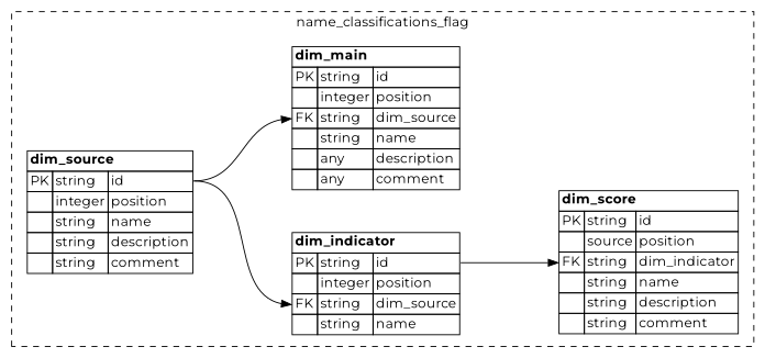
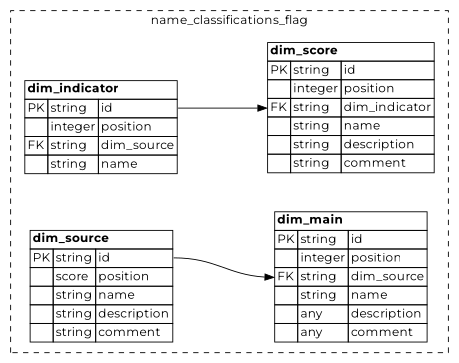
  digraph {
    constraint=true
    fontname=Montserrat
    nodesep=0.5
    rankdir=LR
    ranksep=1.2
    node [fontname=Montserrat shape=none]
    edge [dir=forward fontname=Montserrat headport=dim_source_left style=solid tailport=id_right]
    n1 [label=<<TABLE BORDER="0" CELLBORDER="1" CELLSPACING="0"> 	<TR><TD ALIGN="LEFT" PORT="pk" COLSPAN="3" ><B>dim_indicator</B> 	</TD></TR> 	<TR><TD ALIGN="LEFT" PORT="id_left">PK</TD> 		<TD ALIGN="LEFT">string</TD> 		<TD ALIGN="LEFT" PORT="id_right">id</TD> 	</TR> 	<TR><TD ALIGN="LEFT" PORT="position_left"></TD> 		<TD ALIGN="LEFT">integer</TD> 		<TD ALIGN="LEFT" PORT="position_right">position</TD> 	</TR> 	<TR><TD ALIGN="LEFT" PORT="dim_source_left">FK</TD> 		<TD ALIGN="LEFT">string</TD> 		<TD ALIGN="LEFT" PORT="dim_source_right">dim_source</TD> 	</TR> 	<TR><TD ALIGN="LEFT" PORT="name_left"></TD> 		<TD ALIGN="LEFT">string</TD> 		<TD ALIGN="LEFT" PORT="name_right">name</TD> 	</TR> </TABLE>>]
    n2 [label=<<TABLE BORDER="0" CELLBORDER="1" CELLSPACING="0"> 	<TR><TD ALIGN="LEFT" PORT="pk" COLSPAN="3" ><B>dim_main</B> 	</TD></TR> 	<TR><TD ALIGN="LEFT" PORT="id_left">PK</TD> 		<TD ALIGN="LEFT">string</TD> 		<TD ALIGN="LEFT" PORT="id_right">id</TD> 	</TR> 	<TR><TD ALIGN="LEFT" PORT="position_left"></TD> 		<TD ALIGN="LEFT">integer</TD> 		<TD ALIGN="LEFT" PORT="position_right">position</TD> 	</TR> 	<TR><TD ALIGN="LEFT" PORT="dim_source_left">FK</TD> 		<TD ALIGN="LEFT">string</TD> 		<TD ALIGN="LEFT" PORT="dim_source_right">dim_source</TD> 	</TR> 	<TR><TD ALIGN="LEFT" PORT="name_left"></TD> 		<TD ALIGN="LEFT">string</TD> 		<TD ALIGN="LEFT" PORT="name_right">name</TD> 	</TR> 	<TR><TD ALIGN="LEFT" PORT="description_left"></TD> 		<TD ALIGN="LEFT">any</TD> 		<TD ALIGN="LEFT" PORT="description_right">description</TD> 	</TR> 	<TR><TD ALIGN="LEFT" PORT="comment_left"></TD> 		<TD ALIGN="LEFT">any</TD> 		<TD ALIGN="LEFT" PORT="comment_right">comment</TD> 	</TR> </TABLE>>]
-   n3 [label=<<TABLE BORDER="0" CELLBORDER="1" CELLSPACING="0"> 	<TR><TD ALIGN="LEFT" PORT="pk" COLSPAN="3" ><B>dim_score</B> 	</TD></TR> 	<TR><TD ALIGN="LEFT" PORT="id_left">PK</TD> 		<TD ALIGN="LEFT">string</TD> 		<TD ALIGN="LEFT" PORT="id_right">id</TD> 	</TR> 	<TR><TD ALIGN="LEFT" PORT="position_left"></TD> 		<TD ALIGN="LEFT">source</TD> 		<TD ALIGN="LEFT" PORT="position_right">position</TD> 	</TR> 	<TR><TD ALIGN="LEFT" PORT="dim_indicator_left">FK</TD> 		<TD ALIGN="LEFT">string</TD> 		<TD ALIGN="LEFT" PORT="dim_indicator_right">dim_indicator</TD> 	</TR> 	<TR><TD ALIGN="LEFT" PORT="name_left"></TD> 		<TD ALIGN="LEFT">string</TD> 		<TD ALIGN="LEFT" PORT="name_right">name</TD> 	</TR> 	<TR><TD ALIGN="LEFT" PORT="description_left"></TD> 		<TD ALIGN="LEFT">string</TD> 		<TD ALIGN="LEFT" PORT="description_right">description</TD> 	</TR> 	<TR><TD ALIGN="LEFT" PORT="comment_left"></TD> 		<TD ALIGN="LEFT">string</TD> 		<TD ALIGN="LEFT" PORT="comment_right">comment</TD> 	</TR> </TABLE>>]
-   n4 [label=<<TABLE BORDER="0" CELLBORDER="1" CELLSPACING="0"> 	<TR><TD ALIGN="LEFT" PORT="pk" COLSPAN="3" ><B>dim_source</B> 	</TD></TR> 	<TR><TD ALIGN="LEFT" PORT="id_left">PK</TD> 		<TD ALIGN="LEFT">string</TD> 		<TD ALIGN="LEFT" PORT="id_right">id</TD> 	</TR> 	<TR><TD ALIGN="LEFT" PORT="position_left"></TD> 		<TD ALIGN="LEFT">integer</TD> 		<TD ALIGN="LEFT" PORT="position_right">position</TD> 	</TR> 	<TR><TD ALIGN="LEFT" PORT="name_left"></TD> 		<TD ALIGN="LEFT">string</TD> 		<TD ALIGN="LEFT" PORT="name_right">name</TD> 	</TR> 	<TR><TD ALIGN="LEFT" PORT="description_left"></TD> 		<TD ALIGN="LEFT">string</TD> 		<TD ALIGN="LEFT" PORT="description_right">description</TD> 	</TR> 	<TR><TD ALIGN="LEFT" PORT="comment_left"></TD> 		<TD ALIGN="LEFT">string</TD> 		<TD ALIGN="LEFT" PORT="comment_right">comment</TD> 	</TR> </TABLE>>]
+   n3 [label=<<TABLE BORDER="0" CELLBORDER="1" CELLSPACING="0"> 	<TR><TD ALIGN="LEFT" PORT="pk" COLSPAN="3" ><B>dim_score</B> 	</TD></TR> 	<TR><TD ALIGN="LEFT" PORT="id_left">PK</TD> 		<TD ALIGN="LEFT">string</TD> 		<TD ALIGN="LEFT" PORT="id_right">id</TD> 	</TR> 	<TR><TD ALIGN="LEFT" PORT="position_left"></TD> 		<TD ALIGN="LEFT">integer</TD> 		<TD ALIGN="LEFT" PORT="position_right">position</TD> 	</TR> 	<TR><TD ALIGN="LEFT" PORT="dim_indicator_left">FK</TD> 		<TD ALIGN="LEFT">string</TD> 		<TD ALIGN="LEFT" PORT="dim_indicator_right">dim_indicator</TD> 	</TR> 	<TR><TD ALIGN="LEFT" PORT="name_left"></TD> 		<TD ALIGN="LEFT">string</TD> 		<TD ALIGN="LEFT" PORT="name_right">name</TD> 	</TR> 	<TR><TD ALIGN="LEFT" PORT="description_left"></TD> 		<TD ALIGN="LEFT">string</TD> 		<TD ALIGN="LEFT" PORT="description_right">description</TD> 	</TR> 	<TR><TD ALIGN="LEFT" PORT="comment_left"></TD> 		<TD ALIGN="LEFT">string</TD> 		<TD ALIGN="LEFT" PORT="comment_right">comment</TD> 	</TR> </TABLE>>]
+   n4 [label=<<TABLE BORDER="0" CELLBORDER="1" CELLSPACING="0"> 	<TR><TD ALIGN="LEFT" PORT="pk" COLSPAN="3" ><B>dim_source</B> 	</TD></TR> 	<TR><TD ALIGN="LEFT" PORT="id_left">PK</TD> 		<TD ALIGN="LEFT">string</TD> 		<TD ALIGN="LEFT" PORT="id_right">id</TD> 	</TR> 	<TR><TD ALIGN="LEFT" PORT="position_left"></TD> 		<TD ALIGN="LEFT">score</TD> 		<TD ALIGN="LEFT" PORT="position_right">position</TD> 	</TR> 	<TR><TD ALIGN="LEFT" PORT="name_left"></TD> 		<TD ALIGN="LEFT">string</TD> 		<TD ALIGN="LEFT" PORT="name_right">name</TD> 	</TR> 	<TR><TD ALIGN="LEFT" PORT="description_left"></TD> 		<TD ALIGN="LEFT">string</TD> 		<TD ALIGN="LEFT" PORT="description_right">description</TD> 	</TR> 	<TR><TD ALIGN="LEFT" PORT="comment_left"></TD> 		<TD ALIGN="LEFT">string</TD> 		<TD ALIGN="LEFT" PORT="comment_right">comment</TD> 	</TR> </TABLE>>]
    subgraph cluster_1 {
      label=name_classifications_flag
      style=dashed
      n1
      n2
      n3
      n4
    }
    n1 -> n3 [headport=dim_indicator_left]
-   n4 -> n1
    n4 -> n2
  }
